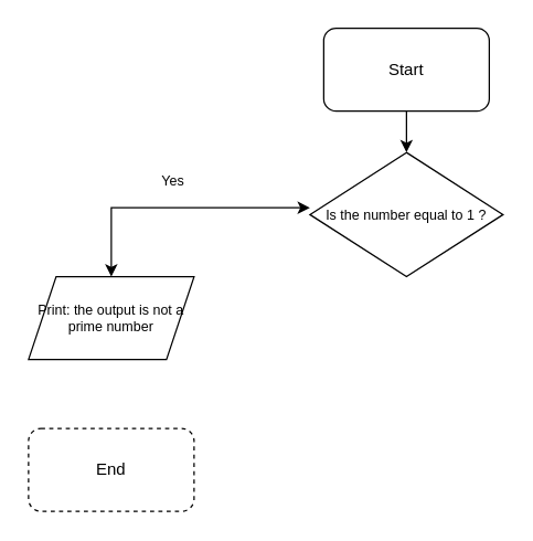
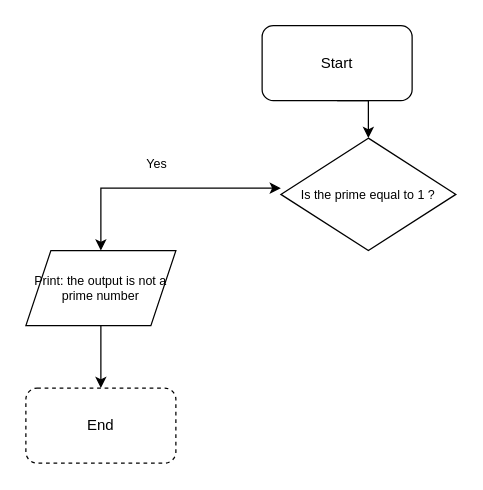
  <mxCell id="0" />
  <mxCell id="1" parent="0" />
  <mxCell id="2" style="edgeStyle=orthogonalEdgeStyle;rounded=0;orthogonalLoop=1;jettySize=auto;html=1;exitX=0.5;exitY=1;exitDx=0;exitDy=0;" edge="1" parent="1" source="3"><mxGeometry relative="1" as="geometry"><mxPoint x="294" y="110" as="targetPoint" /></mxGeometry></mxCell>
- <mxCell id="3" value="Start" style="rounded=1;whiteSpace=wrap;html=1;" vertex="1" parent="1"><mxGeometry x="234" y="20" width="120" height="60" as="geometry" /></mxCell>
- <mxCell id="4" value="&lt;div style=&quot;&quot;&gt;&lt;span style=&quot;background-color: initial;&quot;&gt;&lt;font style=&quot;font-size: 10px;&quot;&gt;Is the number equal to 1 ?&lt;/font&gt;&lt;/span&gt;&lt;/div&gt;" style="rhombus;whiteSpace=wrap;html=1;align=center;" vertex="1" parent="1"><mxGeometry x="224" y="110" width="140" height="90" as="geometry" /></mxCell>
+ <mxCell id="3" value="Start" style="rounded=1;whiteSpace=wrap;html=1;" vertex="1" parent="1"><mxGeometry x="209" y="20" width="120" height="60" as="geometry" /></mxCell>
+ <mxCell id="4" value="&lt;div style=&quot;&quot;&gt;&lt;span style=&quot;background-color: initial;&quot;&gt;&lt;font style=&quot;font-size: 10px;&quot;&gt;Is the prime equal to 1 ?&lt;/font&gt;&lt;/span&gt;&lt;/div&gt;" style="rhombus;whiteSpace=wrap;html=1;align=center;" vertex="1" parent="1"><mxGeometry x="224" y="110" width="140" height="90" as="geometry" /></mxCell>
  <mxCell id="5" style="edgeStyle=orthogonalEdgeStyle;rounded=0;orthogonalLoop=1;jettySize=auto;html=1;exitX=0.5;exitY=1;exitDx=0;exitDy=0;fontSize=10;" edge="1" parent="1" source="4" target="4"><mxGeometry relative="1" as="geometry" /></mxCell>
  <mxCell id="6" value="" style="endArrow=classic;startArrow=classic;html=1;rounded=0;fontSize=10;" edge="1" parent="1"><mxGeometry width="50" height="50" relative="1" as="geometry"><mxPoint x="80" y="200" as="sourcePoint" /><mxPoint x="224" y="150" as="targetPoint" /><Array as="points"><mxPoint x="80" y="190" /><mxPoint x="80" y="150" /></Array></mxGeometry></mxCell>
+ <mxCell id="7" style="edgeStyle=orthogonalEdgeStyle;rounded=0;orthogonalLoop=1;jettySize=auto;html=1;exitX=0.5;exitY=1;exitDx=0;exitDy=0;fontSize=10;entryX=0.5;entryY=0;entryDx=0;entryDy=0;" edge="1" parent="1" source="8" target="9"><mxGeometry relative="1" as="geometry"><mxPoint x="150" y="300" as="targetPoint" /><Array as="points" /></mxGeometry></mxCell>
  <mxCell id="8" value="Print: the output is not a prime number" style="shape=parallelogram;perimeter=parallelogramPerimeter;whiteSpace=wrap;html=1;fixedSize=1;fontSize=10;" vertex="1" parent="1"><mxGeometry x="20" y="200" width="120" height="60" as="geometry" /></mxCell>
  <mxCell id="9" value="End" style="rounded=1;whiteSpace=wrap;html=1;dashed=1;" vertex="1" parent="1"><mxGeometry x="20" y="310" width="120" height="60" as="geometry" /></mxCell>
  <mxCell id="10" value="Yes" style="text;strokeColor=none;align=center;fillColor=none;html=1;verticalAlign=middle;whiteSpace=wrap;rounded=0;fontSize=10;" vertex="1" parent="1"><mxGeometry x="95" y="115" width="60" height="30" as="geometry" /></mxCell>
